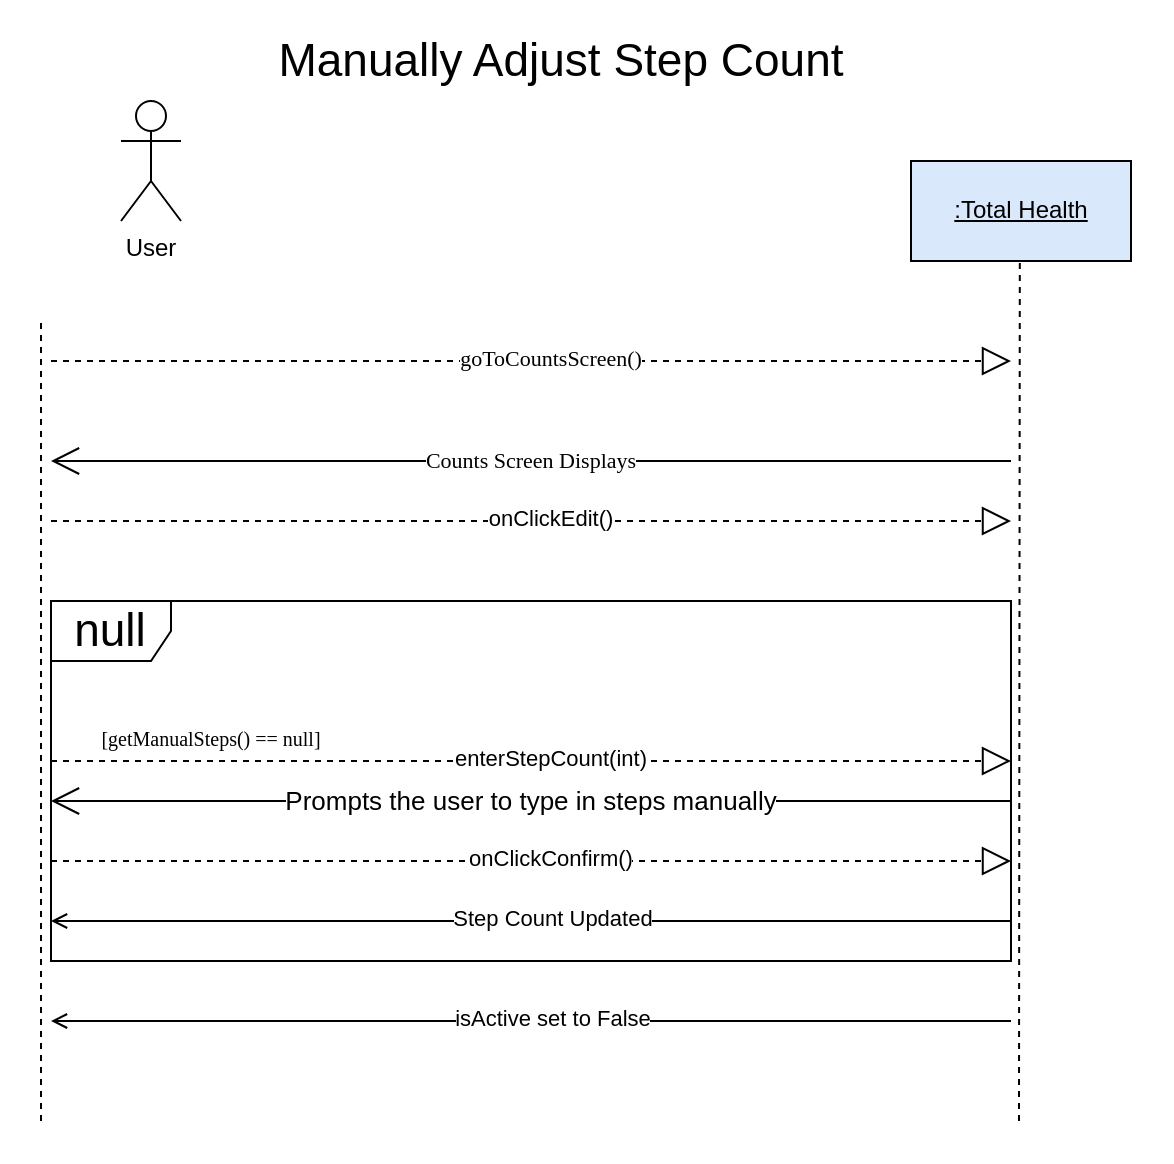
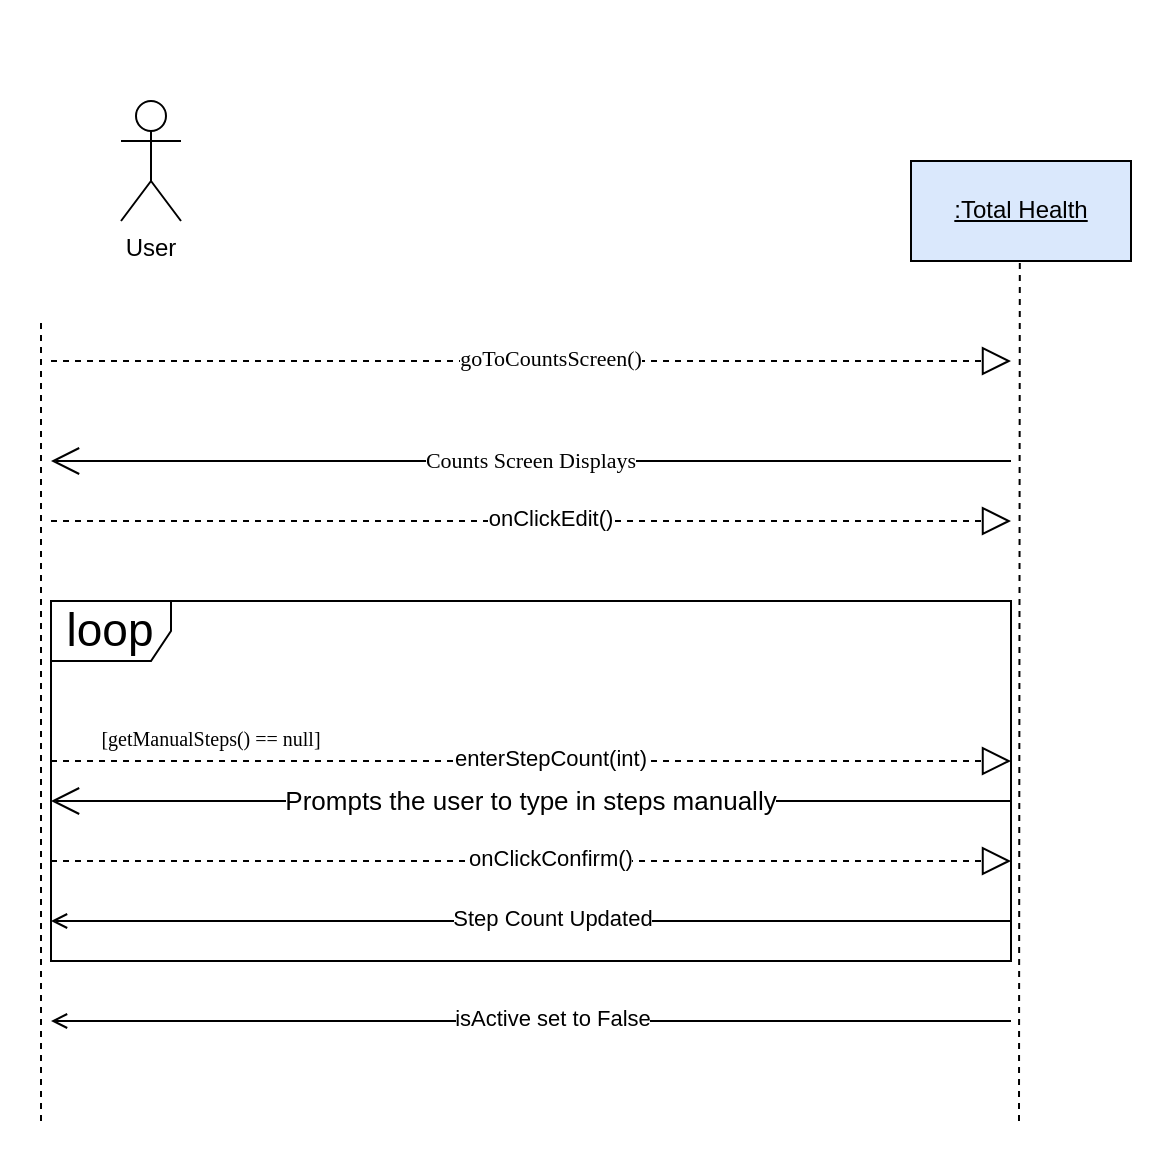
  <mxCell id="0" />
  <mxCell id="1" parent="0" />
- <mxCell id="2" value="null" style="shape=umlFrame;whiteSpace=wrap;html=1;fontSize=23;" vertex="1" parent="1"><mxGeometry x="25" y="300" width="480" height="180" as="geometry" /></mxCell>
+ <mxCell id="2" value="loop" style="shape=umlFrame;whiteSpace=wrap;html=1;fontSize=23;" vertex="1" parent="1"><mxGeometry x="25" y="300" width="480" height="180" as="geometry" /></mxCell>
  <mxCell id="3" value="User" style="shape=umlActor;verticalLabelPosition=bottom;verticalAlign=top;html=1;" parent="1" vertex="1"><mxGeometry x="60" y="50" width="30" height="60" as="geometry" /></mxCell>
  <mxCell id="4" value="&lt;u&gt;:Total Health&lt;br&gt;&lt;/u&gt;" style="html=1;fillColor=#dae8fc;" parent="1" vertex="1"><mxGeometry x="455" y="80" width="110" height="50" as="geometry" /></mxCell>
  <mxCell id="5" value="" style="endArrow=none;dashed=1;html=1;rounded=0;" parent="1" edge="1"><mxGeometry width="50" height="50" relative="1" as="geometry"><mxPoint x="20" y="560" as="sourcePoint" /><mxPoint x="20" y="160" as="targetPoint" /></mxGeometry></mxCell>
  <mxCell id="6" value="" style="endArrow=none;dashed=1;html=1;rounded=0;" parent="1" edge="1"><mxGeometry width="50" height="50" relative="1" as="geometry"><mxPoint x="509" y="560" as="sourcePoint" /><mxPoint x="509.41" y="130" as="targetPoint" /></mxGeometry></mxCell>
  <mxCell id="7" value="&lt;font face=&quot;Georgia&quot;&gt;Counts Screen Displays&lt;br&gt;&lt;/font&gt;" style="endArrow=open;endFill=1;endSize=12;html=1;rounded=0;" parent="1" edge="1"><mxGeometry width="160" relative="1" as="geometry"><mxPoint x="505" y="230" as="sourcePoint" /><mxPoint x="25" y="230" as="targetPoint" /></mxGeometry></mxCell>
  <mxCell id="8" value="" style="endArrow=block;dashed=1;endFill=0;endSize=12;html=1;rounded=0;" parent="1" edge="1"><mxGeometry width="160" relative="1" as="geometry"><mxPoint x="25" y="180" as="sourcePoint" /><mxPoint x="505" y="180" as="targetPoint" /></mxGeometry></mxCell>
  <mxCell id="9" value="&lt;font face=&quot;Georgia&quot;&gt;goToCountsScreen()&lt;/font&gt;" style="edgeLabel;html=1;align=center;verticalAlign=middle;resizable=0;points=[];" parent="8" vertex="1" connectable="0"><mxGeometry x="0.038" y="2" relative="1" as="geometry"><mxPoint as="offset" /></mxGeometry></mxCell>
  <mxCell id="10" value="" style="endArrow=block;dashed=1;endFill=0;endSize=12;html=1;rounded=0;" parent="1" edge="1"><mxGeometry width="160" relative="1" as="geometry"><mxPoint x="25" y="260" as="sourcePoint" /><mxPoint x="505" y="260" as="targetPoint" /></mxGeometry></mxCell>
  <mxCell id="11" value="onClickEdit()" style="edgeLabel;html=1;align=center;verticalAlign=middle;resizable=0;points=[];" parent="10" vertex="1" connectable="0"><mxGeometry x="0.038" y="2" relative="1" as="geometry"><mxPoint as="offset" /></mxGeometry></mxCell>
  <mxCell id="12" value="&lt;span style=&quot;font-size: 13px ; color: #000000 ; font-weight: normal ; text-decoration: none ; font-family: &amp;#34;arial&amp;#34; ; font-style: normal&quot;&gt;Prompts the user to type in steps manually&lt;/span&gt;" style="endArrow=open;endFill=1;endSize=12;html=1;rounded=0;" parent="1" edge="1"><mxGeometry width="160" relative="1" as="geometry"><mxPoint x="505" y="400" as="sourcePoint" /><mxPoint x="25" y="400" as="targetPoint" /></mxGeometry></mxCell>
  <mxCell id="13" value="" style="endArrow=block;dashed=1;endFill=0;endSize=12;html=1;rounded=0;" parent="1" edge="1"><mxGeometry width="160" relative="1" as="geometry"><mxPoint x="25" y="380" as="sourcePoint" /><mxPoint x="505" y="380" as="targetPoint" /></mxGeometry></mxCell>
  <mxCell id="14" value="enterStepCount(int)" style="edgeLabel;html=1;align=center;verticalAlign=middle;resizable=0;points=[];" parent="13" vertex="1" connectable="0"><mxGeometry x="0.038" y="2" relative="1" as="geometry"><mxPoint as="offset" /></mxGeometry></mxCell>
  <mxCell id="15" value="" style="endArrow=open;html=1;rounded=0;fontFamily=Georgia;endFill=0;strokeWidth=1;" parent="1" edge="1"><mxGeometry width="50" height="50" relative="1" as="geometry"><mxPoint x="505" y="460" as="sourcePoint" /><mxPoint x="25" y="460" as="targetPoint" /></mxGeometry></mxCell>
  <mxCell id="16" value="Step Count Updated" style="edgeLabel;html=1;align=center;verticalAlign=middle;resizable=0;points=[];" parent="15" vertex="1" connectable="0"><mxGeometry x="0.175" y="-2" relative="1" as="geometry"><mxPoint x="52" as="offset" /></mxGeometry></mxCell>
  <mxCell id="17" value="" style="endArrow=block;dashed=1;endFill=0;endSize=12;html=1;rounded=0;" parent="1" edge="1"><mxGeometry width="160" relative="1" as="geometry"><mxPoint x="25" y="430" as="sourcePoint" /><mxPoint x="505" y="430" as="targetPoint" /></mxGeometry></mxCell>
  <mxCell id="18" value="onClickConfirm()" style="edgeLabel;html=1;align=center;verticalAlign=middle;resizable=0;points=[];" parent="17" vertex="1" connectable="0"><mxGeometry x="0.038" y="2" relative="1" as="geometry"><mxPoint as="offset" /></mxGeometry></mxCell>
- <mxCell id="19" value="&lt;font style=&quot;font-size: 23px&quot;&gt;Manually Adjust Step Count&lt;br&gt;&lt;/font&gt;" style="text;html=1;align=center;verticalAlign=middle;resizable=0;points=[];autosize=1;strokeColor=none;fillColor=none;" vertex="1" parent="1"><mxGeometry x="130" y="20" width="300" height="20" as="geometry" /></mxCell>
  <mxCell id="20" value="&lt;font style=&quot;font-size: 10px&quot; face=&quot;Georgia&quot;&gt;[getManualSteps() == null] &lt;/font&gt;" style="text;html=1;align=center;verticalAlign=middle;resizable=0;points=[];autosize=1;strokeColor=none;fillColor=none;fontSize=23;" vertex="1" parent="1"><mxGeometry x="35" y="345" width="140" height="40" as="geometry" /></mxCell>
  <mxCell id="21" value="" style="endArrow=open;html=1;rounded=0;fontFamily=Georgia;endFill=0;strokeWidth=1;" edge="1" parent="1"><mxGeometry width="50" height="50" relative="1" as="geometry"><mxPoint x="505" y="510" as="sourcePoint" /><mxPoint x="25" y="510" as="targetPoint" /></mxGeometry></mxCell>
  <mxCell id="22" value="isActive set to False" style="edgeLabel;html=1;align=center;verticalAlign=middle;resizable=0;points=[];" vertex="1" connectable="0" parent="21"><mxGeometry x="0.175" y="-2" relative="1" as="geometry"><mxPoint x="52" as="offset" /></mxGeometry></mxCell>
